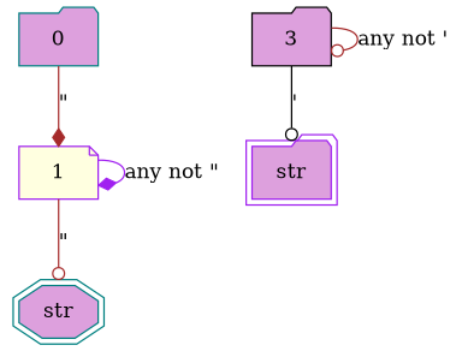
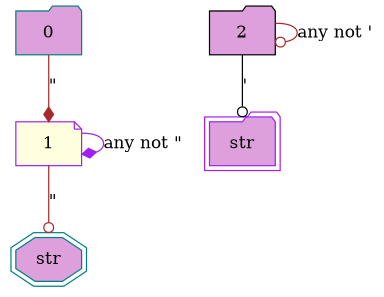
  digraph {
    node [color=teal fillcolor=plum shape=folder style=filled]
    edge [arrowhead=odot color=brown]
    n1 [label=0]
    n2 [color=purple fillcolor=lightyellow label=1 shape=note]
    n3 [label=str peripheries=2 shape=octagon]
-   n4 [color=black label=3]
+   n4 [color=black label=2]
    n5 [color=purple label=str peripheries=2]
    n1 -> n2 [arrowhead=diamond label="\""]
    n2 -> n2 [arrowhead=diamond color=purple label="any not \""]
    n2 -> n3 [label="\""]
    n4 -> n4 [label="any not \'"]
    n4 -> n5 [color=black label="'"]
  }
